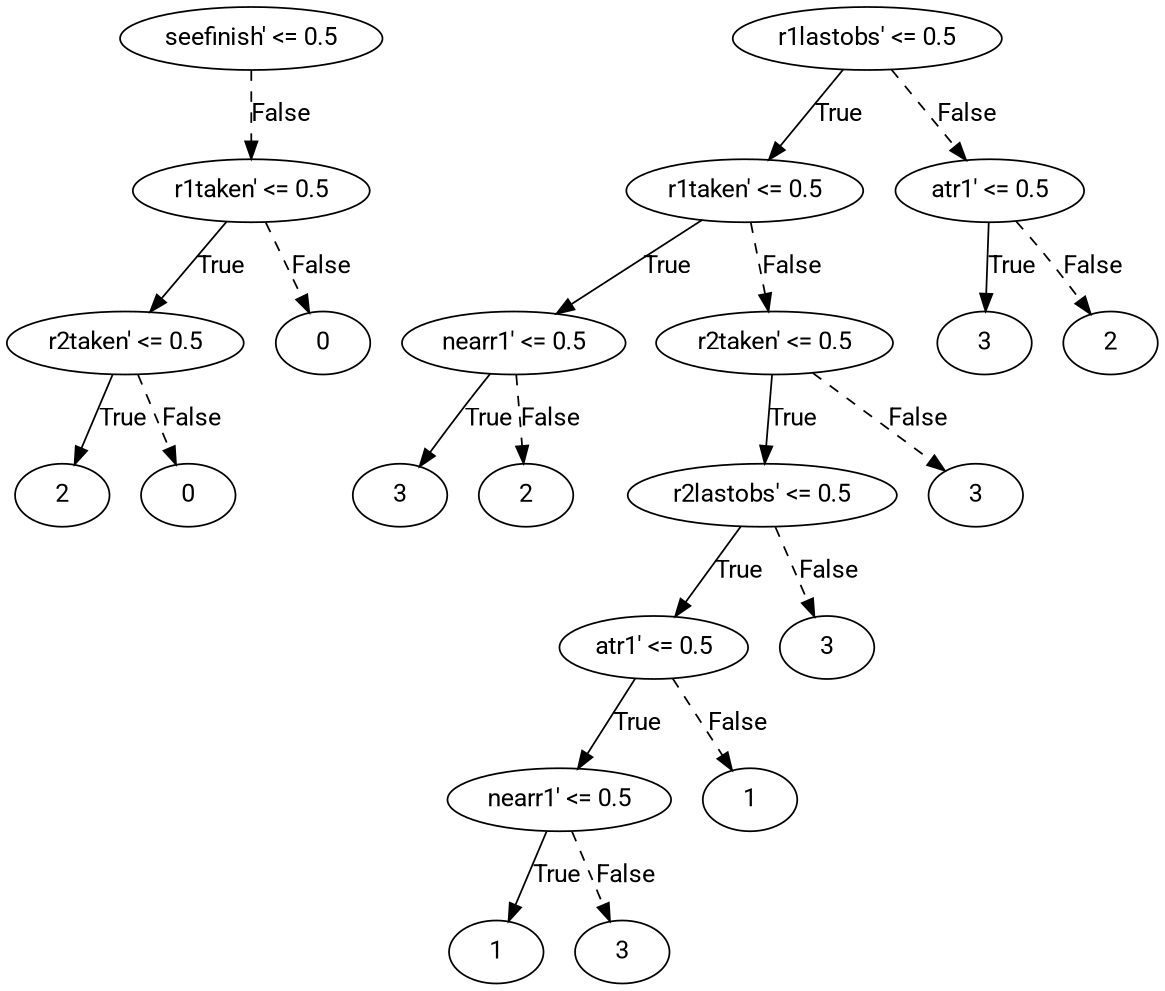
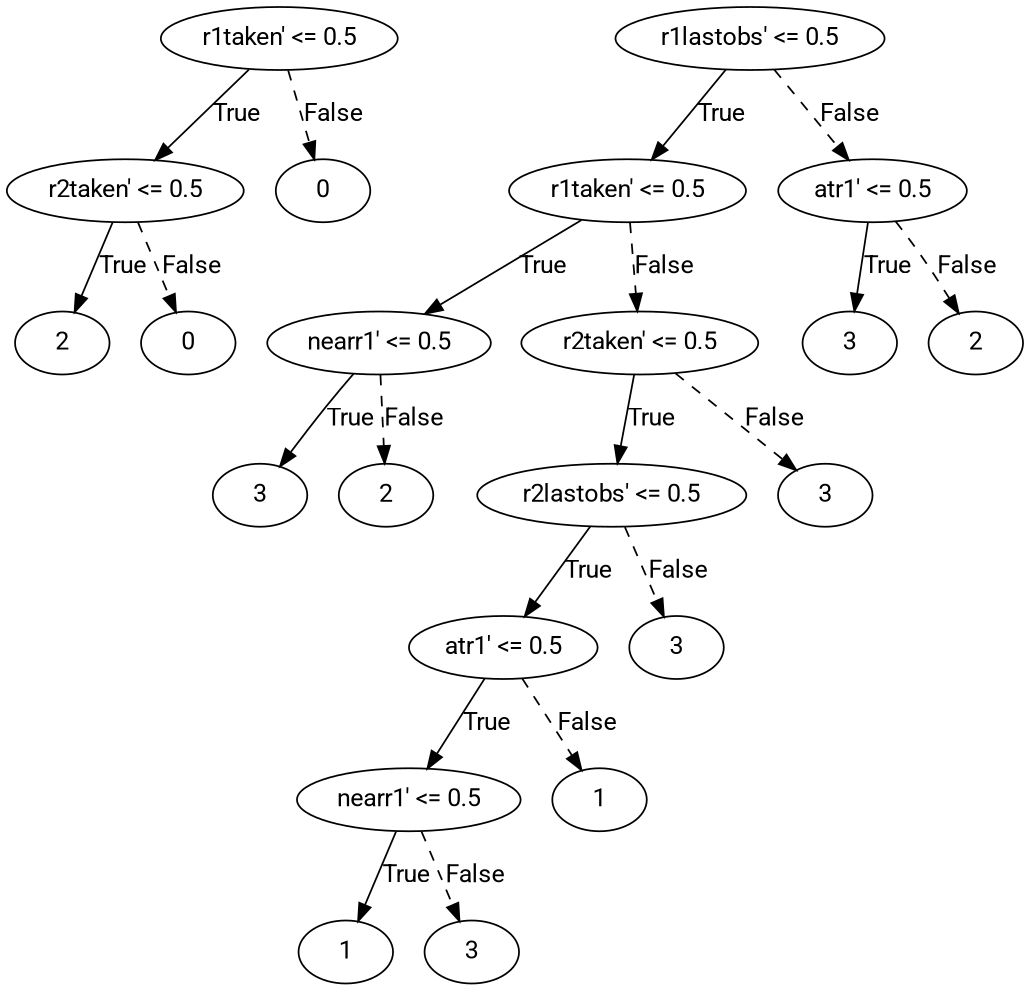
  digraph {
    fontname=Roboto
    node [fontname=Roboto]
    edge [fontname=Roboto style=dashed]
-   n1 [label="seefinish' <= 0.5"]
    n2 [label="r1taken' <= 0.5"]
    n3 [label="r1lastobs' <= 0.5"]
    n4 [label="r1taken' <= 0.5"]
    n5 [label="atr1' <= 0.5"]
    n6 [label="r2taken' <= 0.5"]
    n7 [label=0]
    n8 [label="nearr1' <= 0.5"]
    n9 [label="r2taken' <= 0.5"]
    n10 [label=3]
    n11 [label=2]
    n12 [label=3]
    n13 [label=2]
    n14 [label="r2lastobs' <= 0.5"]
    n15 [label=3]
    n16 [label="atr1' <= 0.5"]
    n17 [label=3]
    n18 [label="nearr1' <= 0.5"]
    n19 [label=1]
    n20 [label=1]
    n21 [label=3]
    n22 [label=2]
    n23 [label=0]
-   n1 -> n2 [label=False]
    n2 -> n6 [label=True style=""]
    n2 -> n7 [label=False]
    n3 -> n4 [label=True style=""]
    n3 -> n5 [label=False]
    n4 -> n8 [label=True style=""]
    n4 -> n9 [label=False]
    n5 -> n10 [label=True style=""]
    n5 -> n11 [label=False]
    n6 -> n22 [label=True style=""]
    n6 -> n23 [label=False]
    n8 -> n12 [label=True style=""]
    n8 -> n13 [label=False]
    n9 -> n14 [label=True style=""]
    n9 -> n15 [label=False]
    n14 -> n16 [label=True style=""]
    n14 -> n17 [label=False]
    n16 -> n18 [label=True style=""]
    n16 -> n19 [label=False]
    n18 -> n20 [label=True style=""]
    n18 -> n21 [label=False]
  }
